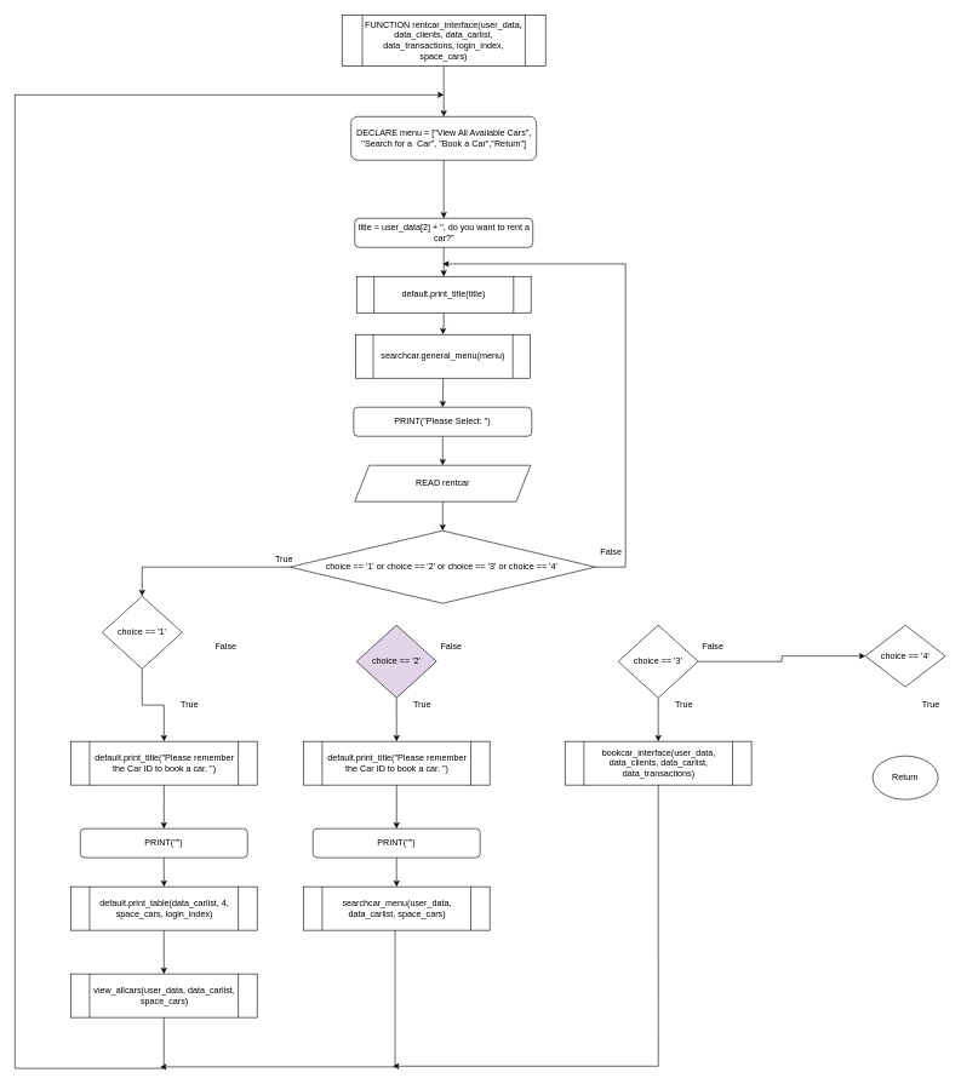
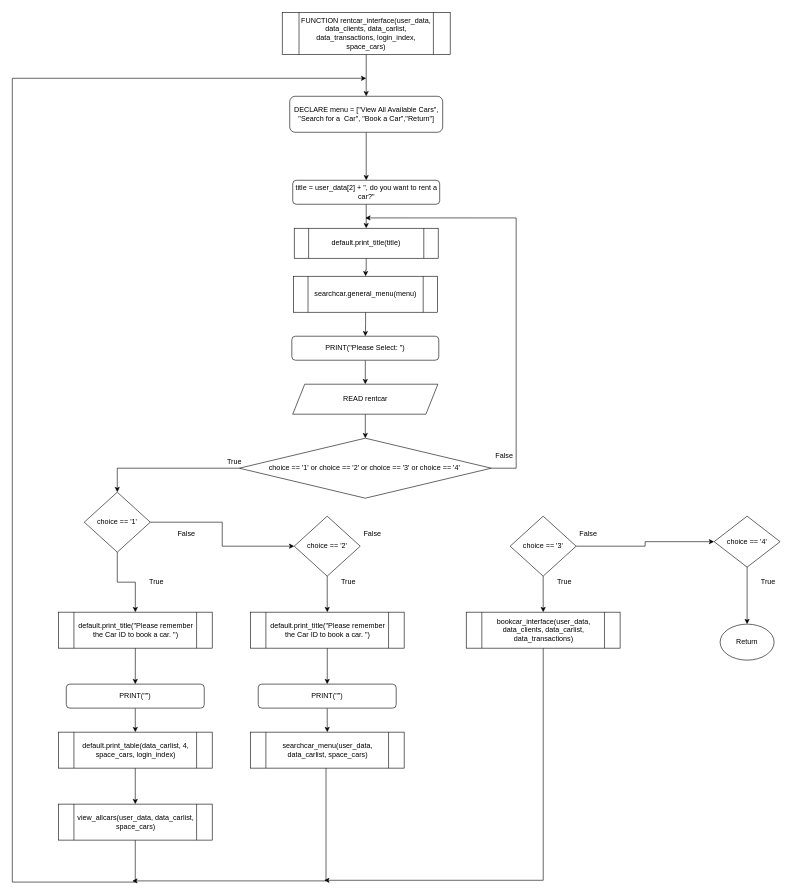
  <mxCell id="0" />
  <mxCell id="1" parent="0" />
  <mxCell id="2" value="" style="edgeStyle=orthogonalEdgeStyle;rounded=0;orthogonalLoop=1;jettySize=auto;html=1;" parent="1" source="3" target="5" edge="1"><mxGeometry relative="1" as="geometry" /></mxCell>
  <mxCell id="3" value="DECLARE menu = [&quot;View All Available Cars&quot;, &quot;Search for a  Car&quot;, &quot;Book a Car&quot;,&quot;Return&quot;]" style="rounded=1;whiteSpace=wrap;html=1;" parent="1" vertex="1"><mxGeometry x="482.5" y="160" width="255" height="60" as="geometry" /></mxCell>
  <mxCell id="4" value="" style="edgeStyle=orthogonalEdgeStyle;rounded=0;orthogonalLoop=1;jettySize=auto;html=1;endArrow=classic;endFill=1;" parent="1" source="5" target="34" edge="1"><mxGeometry relative="1" as="geometry" /></mxCell>
  <mxCell id="5" value="title = user_data[2] + &quot;, do you want to rent a car?&quot;" style="rounded=1;whiteSpace=wrap;html=1;" parent="1" vertex="1"><mxGeometry x="487.5" y="300" width="245" height="40" as="geometry" /></mxCell>
  <mxCell id="6" style="edgeStyle=orthogonalEdgeStyle;rounded=0;orthogonalLoop=1;jettySize=auto;html=1;exitX=0;exitY=0.5;exitDx=0;exitDy=0;entryX=0.5;entryY=0;entryDx=0;entryDy=0;" parent="1" source="8" target="15" edge="1"><mxGeometry relative="1" as="geometry" /></mxCell>
  <mxCell id="7" style="edgeStyle=orthogonalEdgeStyle;rounded=0;orthogonalLoop=1;jettySize=auto;html=1;endArrow=classic;endFill=1;" parent="1" source="8" edge="1"><mxGeometry relative="1" as="geometry"><mxPoint x="608.5" y="362.759" as="targetPoint" /><Array as="points"><mxPoint x="860" y="780" /><mxPoint x="860" y="363" /></Array></mxGeometry></mxCell>
  <mxCell id="8" value="choice == '1' or choice == '2' or choice == '3' or choice == '4'&amp;nbsp;" style="rhombus;whiteSpace=wrap;html=1;" parent="1" vertex="1"><mxGeometry x="398.5" y="730" width="420" height="100" as="geometry" /></mxCell>
  <mxCell id="9" value="" style="edgeStyle=orthogonalEdgeStyle;rounded=0;orthogonalLoop=1;jettySize=auto;html=1;" parent="1" source="10" target="12" edge="1"><mxGeometry relative="1" as="geometry" /></mxCell>
  <mxCell id="10" value="PRINT(&quot;Please Select: &quot;)" style="rounded=1;whiteSpace=wrap;html=1;" parent="1" vertex="1"><mxGeometry x="486" y="560" width="245" height="40" as="geometry" /></mxCell>
  <mxCell id="11" value="" style="edgeStyle=orthogonalEdgeStyle;rounded=0;orthogonalLoop=1;jettySize=auto;html=1;" parent="1" source="12" target="8" edge="1"><mxGeometry relative="1" as="geometry" /></mxCell>
  <mxCell id="12" value="READ rentcar" style="shape=parallelogram;perimeter=parallelogramPerimeter;whiteSpace=wrap;html=1;fixedSize=1;" parent="1" vertex="1"><mxGeometry x="487.5" y="640" width="242" height="50" as="geometry" /></mxCell>
+ <mxCell id="13" style="edgeStyle=orthogonalEdgeStyle;rounded=0;orthogonalLoop=1;jettySize=auto;html=1;exitX=1;exitY=0.5;exitDx=0;exitDy=0;entryX=0;entryY=0.5;entryDx=0;entryDy=0;" parent="1" source="15" target="17" edge="1"><mxGeometry relative="1" as="geometry" /></mxCell>
  <mxCell id="14" value="" style="edgeStyle=orthogonalEdgeStyle;rounded=0;orthogonalLoop=1;jettySize=auto;html=1;endArrow=classic;endFill=1;" parent="1" source="15" target="38" edge="1"><mxGeometry relative="1" as="geometry" /></mxCell>
  <mxCell id="15" value="choice == '1'" style="rhombus;whiteSpace=wrap;html=1;" parent="1" vertex="1"><mxGeometry x="140" y="820" width="110" height="100" as="geometry" /></mxCell>
  <mxCell id="16" value="" style="edgeStyle=orthogonalEdgeStyle;rounded=0;orthogonalLoop=1;jettySize=auto;html=1;endArrow=classic;endFill=1;" parent="1" source="17" target="46" edge="1"><mxGeometry relative="1" as="geometry" /></mxCell>
- <mxCell id="17" value="choice == '2'" style="rhombus;whiteSpace=wrap;html=1;fillColor=#e1d5e7;" parent="1" vertex="1"><mxGeometry x="490" y="860" width="110" height="100" as="geometry" /></mxCell>
+ <mxCell id="17" value="choice == '2'" style="rhombus;whiteSpace=wrap;html=1;" parent="1" vertex="1"><mxGeometry x="490" y="860" width="110" height="100" as="geometry" /></mxCell>
  <mxCell id="18" style="edgeStyle=orthogonalEdgeStyle;rounded=0;orthogonalLoop=1;jettySize=auto;html=1;exitX=1;exitY=0.5;exitDx=0;exitDy=0;entryX=0;entryY=0.5;entryDx=0;entryDy=0;" parent="1" source="20" target="22" edge="1"><mxGeometry relative="1" as="geometry" /></mxCell>
  <mxCell id="19" value="" style="edgeStyle=orthogonalEdgeStyle;rounded=0;orthogonalLoop=1;jettySize=auto;html=1;endArrow=classic;endFill=1;" parent="1" source="20" target="52" edge="1"><mxGeometry relative="1" as="geometry" /></mxCell>
  <mxCell id="20" value="choice == '3'" style="rhombus;whiteSpace=wrap;html=1;" parent="1" vertex="1"><mxGeometry x="850" y="860" width="110" height="100" as="geometry" /></mxCell>
+ <mxCell id="21" value="" style="edgeStyle=orthogonalEdgeStyle;rounded=0;orthogonalLoop=1;jettySize=auto;html=1;endArrow=classic;endFill=1;" parent="1" source="22" target="32" edge="1"><mxGeometry relative="1" as="geometry" /></mxCell>
  <mxCell id="22" value="choice == '4'" style="rhombus;whiteSpace=wrap;html=1;" parent="1" vertex="1"><mxGeometry x="1190" y="860" width="110" height="85" as="geometry" /></mxCell>
  <mxCell id="23" value="False" style="text;html=1;align=center;verticalAlign=middle;resizable=0;points=[];autosize=1;strokeColor=none;" parent="1" vertex="1"><mxGeometry x="820" y="750" width="40" height="20" as="geometry" /></mxCell>
  <mxCell id="24" value="True" style="text;html=1;align=center;verticalAlign=middle;resizable=0;points=[];autosize=1;strokeColor=none;" parent="1" vertex="1"><mxGeometry x="370" y="760" width="40" height="20" as="geometry" /></mxCell>
  <mxCell id="25" value="False" style="text;html=1;align=center;verticalAlign=middle;resizable=0;points=[];autosize=1;strokeColor=none;" parent="1" vertex="1"><mxGeometry x="290" y="880" width="40" height="20" as="geometry" /></mxCell>
  <mxCell id="26" value="False" style="text;html=1;align=center;verticalAlign=middle;resizable=0;points=[];autosize=1;strokeColor=none;" parent="1" vertex="1"><mxGeometry x="600" y="880" width="40" height="20" as="geometry" /></mxCell>
  <mxCell id="27" value="False" style="text;html=1;align=center;verticalAlign=middle;resizable=0;points=[];autosize=1;strokeColor=none;" parent="1" vertex="1"><mxGeometry x="960" y="880" width="40" height="20" as="geometry" /></mxCell>
  <mxCell id="28" value="True" style="text;html=1;align=center;verticalAlign=middle;resizable=0;points=[];autosize=1;strokeColor=none;" parent="1" vertex="1"><mxGeometry x="240" y="960" width="40" height="20" as="geometry" /></mxCell>
  <mxCell id="29" value="True" style="text;html=1;align=center;verticalAlign=middle;resizable=0;points=[];autosize=1;strokeColor=none;" parent="1" vertex="1"><mxGeometry x="560" y="960" width="40" height="20" as="geometry" /></mxCell>
  <mxCell id="30" value="True" style="text;html=1;align=center;verticalAlign=middle;resizable=0;points=[];autosize=1;strokeColor=none;" parent="1" vertex="1"><mxGeometry x="920" y="960" width="40" height="20" as="geometry" /></mxCell>
  <mxCell id="31" value="True" style="text;html=1;align=center;verticalAlign=middle;resizable=0;points=[];autosize=1;strokeColor=none;" parent="1" vertex="1"><mxGeometry x="1260" y="960" width="40" height="20" as="geometry" /></mxCell>
  <mxCell id="32" value="Return" style="ellipse;whiteSpace=wrap;html=1;" parent="1" vertex="1"><mxGeometry x="1200" y="1040" width="90" height="60" as="geometry" /></mxCell>
  <mxCell id="33" value="" style="edgeStyle=orthogonalEdgeStyle;rounded=0;orthogonalLoop=1;jettySize=auto;html=1;endArrow=classic;endFill=1;" parent="1" source="34" target="36" edge="1"><mxGeometry relative="1" as="geometry" /></mxCell>
  <mxCell id="34" value="default.print_title(title)" style="shape=process;whiteSpace=wrap;html=1;backgroundOutline=1;" parent="1" vertex="1"><mxGeometry x="490" y="380" width="240" height="50" as="geometry" /></mxCell>
  <mxCell id="35" value="" style="edgeStyle=orthogonalEdgeStyle;rounded=0;orthogonalLoop=1;jettySize=auto;html=1;endArrow=classic;endFill=1;" parent="1" source="36" target="10" edge="1"><mxGeometry relative="1" as="geometry" /></mxCell>
  <mxCell id="36" value="searchcar.general_menu(menu)" style="shape=process;whiteSpace=wrap;html=1;backgroundOutline=1;" parent="1" vertex="1"><mxGeometry x="489" y="460" width="240" height="60" as="geometry" /></mxCell>
  <mxCell id="37" value="" style="edgeStyle=orthogonalEdgeStyle;rounded=0;orthogonalLoop=1;jettySize=auto;html=1;endArrow=classic;endFill=1;" parent="1" source="38" target="40" edge="1"><mxGeometry relative="1" as="geometry" /></mxCell>
  <mxCell id="38" value="default.print_title(&quot;Please remember the Car ID to book a car. &quot;)" style="shape=process;whiteSpace=wrap;html=1;backgroundOutline=1;" parent="1" vertex="1"><mxGeometry x="96.75" y="1020" width="256.5" height="60" as="geometry" /></mxCell>
  <mxCell id="39" value="" style="edgeStyle=orthogonalEdgeStyle;rounded=0;orthogonalLoop=1;jettySize=auto;html=1;endArrow=classic;endFill=1;" parent="1" source="40" target="42" edge="1"><mxGeometry relative="1" as="geometry" /></mxCell>
  <mxCell id="40" value="PRINT(&quot;&quot;)" style="rounded=1;whiteSpace=wrap;html=1;" parent="1" vertex="1"><mxGeometry x="110" y="1140" width="230" height="40" as="geometry" /></mxCell>
  <mxCell id="41" value="" style="edgeStyle=orthogonalEdgeStyle;rounded=0;orthogonalLoop=1;jettySize=auto;html=1;endArrow=classic;endFill=1;" parent="1" source="42" target="44" edge="1"><mxGeometry relative="1" as="geometry" /></mxCell>
  <mxCell id="42" value="default.print_table(data_carlist, 4, space_cars, login_index)" style="shape=process;whiteSpace=wrap;html=1;backgroundOutline=1;" parent="1" vertex="1"><mxGeometry x="96.75" y="1220" width="256.5" height="60" as="geometry" /></mxCell>
  <mxCell id="43" style="edgeStyle=orthogonalEdgeStyle;rounded=0;orthogonalLoop=1;jettySize=auto;html=1;endArrow=classic;endFill=1;exitX=0.5;exitY=1;exitDx=0;exitDy=0;" parent="1" source="44" edge="1"><mxGeometry relative="1" as="geometry"><mxPoint x="610" y="130" as="targetPoint" /><Array as="points"><mxPoint x="225" y="1470" /><mxPoint x="20" y="1470" /><mxPoint x="20" y="130" /></Array></mxGeometry></mxCell>
  <mxCell id="44" value="view_allcars(user_data, data_carlist, space_cars)" style="shape=process;whiteSpace=wrap;html=1;backgroundOutline=1;" parent="1" vertex="1"><mxGeometry x="96.75" y="1340" width="256.5" height="60" as="geometry" /></mxCell>
  <mxCell id="45" value="" style="edgeStyle=orthogonalEdgeStyle;rounded=0;orthogonalLoop=1;jettySize=auto;html=1;endArrow=classic;endFill=1;" parent="1" source="46" target="48" edge="1"><mxGeometry relative="1" as="geometry" /></mxCell>
  <mxCell id="46" value="default.print_title(&quot;Please remember the Car ID to book a car. &quot;)" style="shape=process;whiteSpace=wrap;html=1;backgroundOutline=1;" parent="1" vertex="1"><mxGeometry x="416.75" y="1020" width="256.5" height="60" as="geometry" /></mxCell>
  <mxCell id="47" value="" style="edgeStyle=orthogonalEdgeStyle;rounded=0;orthogonalLoop=1;jettySize=auto;html=1;endArrow=classic;endFill=1;" parent="1" source="48" target="50" edge="1"><mxGeometry relative="1" as="geometry" /></mxCell>
  <mxCell id="48" value="PRINT(&quot;&quot;)" style="rounded=1;whiteSpace=wrap;html=1;" parent="1" vertex="1"><mxGeometry x="430" y="1140" width="230" height="40" as="geometry" /></mxCell>
  <mxCell id="49" style="edgeStyle=orthogonalEdgeStyle;rounded=0;orthogonalLoop=1;jettySize=auto;html=1;endArrow=classic;endFill=1;" parent="1" edge="1"><mxGeometry relative="1" as="geometry"><mxPoint x="220" y="1468" as="targetPoint" /><mxPoint x="543" y="1278" as="sourcePoint" /><Array as="points"><mxPoint x="543" y="1468" /></Array></mxGeometry></mxCell>
  <mxCell id="50" value="searchcar_menu(user_data, data_carlist, space_cars)" style="shape=process;whiteSpace=wrap;html=1;backgroundOutline=1;" parent="1" vertex="1"><mxGeometry x="416.75" y="1220" width="256.5" height="60" as="geometry" /></mxCell>
  <mxCell id="51" style="edgeStyle=orthogonalEdgeStyle;rounded=0;orthogonalLoop=1;jettySize=auto;html=1;endArrow=classic;endFill=1;" parent="1" edge="1"><mxGeometry relative="1" as="geometry"><mxPoint x="540" y="1467" as="targetPoint" /><mxPoint x="905.083" y="1077" as="sourcePoint" /><Array as="points"><mxPoint x="905" y="1467" /></Array></mxGeometry></mxCell>
  <mxCell id="52" value="bookcar_interface(user_data, data_clients, data_carlist, data_transactions)" style="shape=process;whiteSpace=wrap;html=1;backgroundOutline=1;" parent="1" vertex="1"><mxGeometry x="776.75" y="1020" width="256.5" height="60" as="geometry" /></mxCell>
  <mxCell id="53" value="" style="edgeStyle=orthogonalEdgeStyle;rounded=0;orthogonalLoop=1;jettySize=auto;html=1;endArrow=classic;endFill=1;" edge="1" parent="1" source="54" target="3"><mxGeometry relative="1" as="geometry" /></mxCell>
  <mxCell id="54" value="FUNCTION rentcar_interface(user_data, data_clients, data_carlist, data_transactions, login_index, space_cars)" style="shape=process;whiteSpace=wrap;html=1;backgroundOutline=1;" vertex="1" parent="1"><mxGeometry x="470" y="20" width="280" height="70" as="geometry" /></mxCell>
